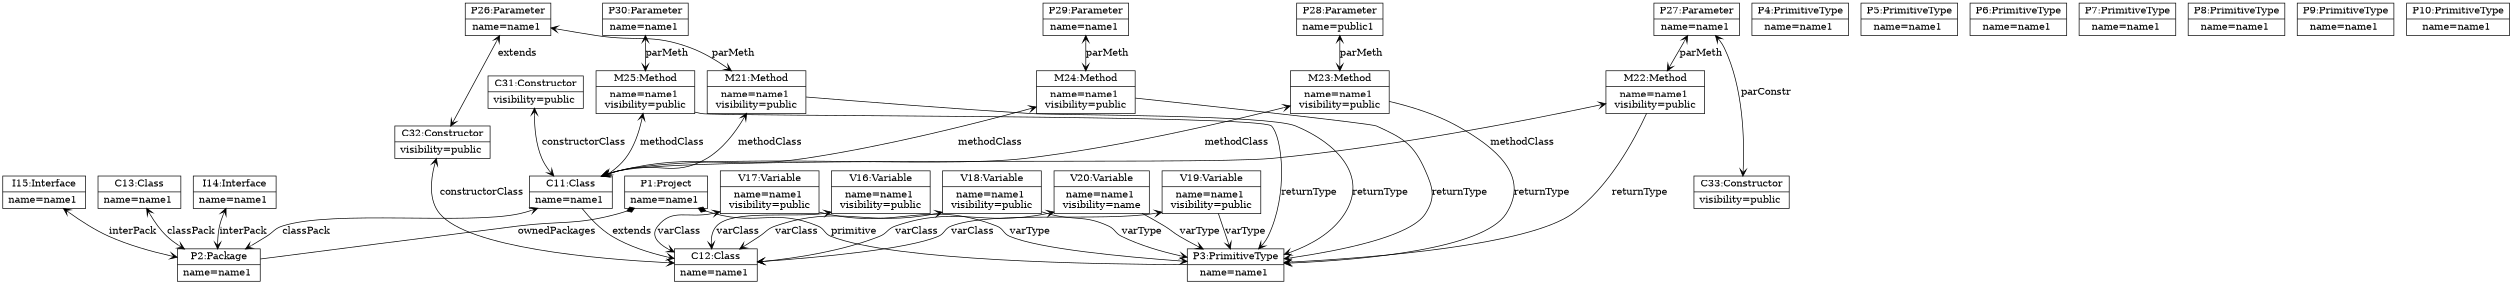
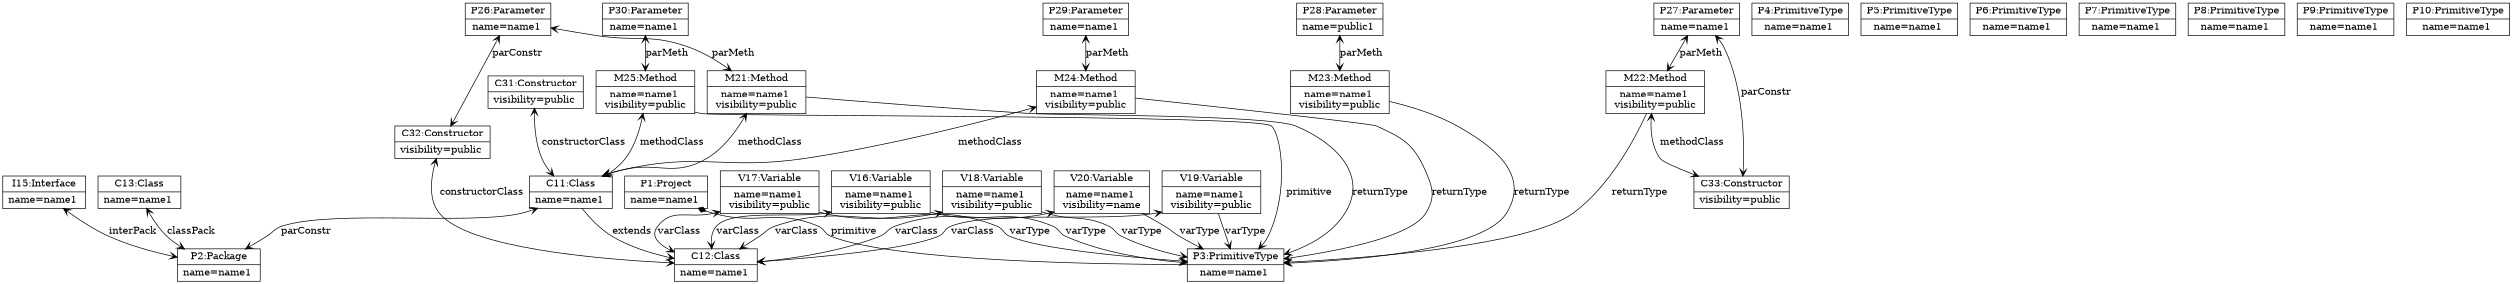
  graph {
    node [shape=record]
    edge [arrowhead=open arrowtail=open dir=both]
    n1 [label="{P1:Project| name=name1 \n}"]
    n2 [label="{P2:Package| name=name1 \n}"]
    n3 [label="{P3:PrimitiveType| name=name1 \n}"]
    n4 [label="{P4:PrimitiveType| name=name1 \n}"]
    n5 [label="{P5:PrimitiveType| name=name1 \n}"]
    n6 [label="{P6:PrimitiveType| name=name1 \n}"]
    n7 [label="{P7:PrimitiveType| name=name1 \n}"]
    n8 [label="{P8:PrimitiveType| name=name1 \n}"]
    n9 [label="{P9:PrimitiveType| name=name1 \n}"]
    n10 [label="{P10:PrimitiveType| name=name1 \n}"]
    n11 [label="{C11:Class| name=name1 \n}"]
    n12 [label="{C12:Class| name=name1 \n}"]
    n13 [label="{C13:Class| name=name1 \n}"]
-   n14 [label="{I14:Interface| name=name1 \n}"]
    n15 [label="{I15:Interface| name=name1 \n}"]
    n16 [label="{V16:Variable| name=name1 \n visibility=public \n}"]
    n17 [label="{V17:Variable| name=name1 \n visibility=public \n}"]
    n18 [label="{V18:Variable| name=name1 \n visibility=public \n}"]
    n19 [label="{V19:Variable| name=name1 \n visibility=public \n}"]
    n20 [label="{V20:Variable| name=name1 \n visibility=name \n}"]
    n21 [label="{M21:Method| name=name1 \n visibility=public \n}"]
    n22 [label="{M22:Method| name=name1 \n visibility=public \n}"]
    n23 [label="{M23:Method| name=name1 \n visibility=public \n}"]
    n24 [label="{M24:Method| name=name1 \n visibility=public \n}"]
    n25 [label="{M25:Method| name=name1 \n visibility=public \n}"]
    n26 [label="{P26:Parameter| name=name1 \n}"]
    n27 [label="{C32:Constructor| visibility=public \n}"]
    n28 [label="{P27:Parameter| name=name1 \n}"]
    n29 [label="{C33:Constructor| visibility=public \n}"]
    n30 [label="{P28:Parameter| name=public1 \n}"]
    n31 [label="{P29:Parameter| name=name1 \n}"]
    n32 [label="{P30:Parameter| name=name1 \n}"]
    n33 [label="{C31:Constructor| visibility=public \n}"]
-   n1 -- n2 [arrowhead=none arrowtail=diamond label=ownedPackages]
    n1 -- n3 [arrowhead=none arrowtail=diamond label=primitive]
-   n11 -- n2 [label=classPack]
+   n11 -- n2 [label=parConstr]
    n11 -- n12 [dir=forward label=extends]
    n13 -- n2 [label=classPack]
-   n14 -- n2 [label=interPack]
    n15 -- n2 [label=interPack]
+   n16 -- n3 [dir=forward label=varType]
    n16 -- n12 [label=varClass]
    n17 -- n3 [dir=forward label=varType]
    n17 -- n12 [label=varClass]
    n18 -- n3 [dir=forward label=varType]
    n18 -- n12 [label=varClass]
    n19 -- n3 [dir=forward label=varType]
    n19 -- n12 [label=varClass]
    n20 -- n3 [dir=forward label=varType]
    n20 -- n12 [label=varClass]
    n21 -- n3 [dir=forward label=returnType]
    n21 -- n11 [label=methodClass]
    n22 -- n3 [dir=forward label=returnType]
-   n22 -- n11 [label=methodClass]
+   n22 -- n29 [label=methodClass]
    n23 -- n3 [dir=forward label=returnType]
-   n23 -- n11 [label=methodClass]
    n24 -- n3 [dir=forward label=returnType]
    n24 -- n11 [label=methodClass]
-   n25 -- n3 [dir=forward label=returnType]
+   n25 -- n3 [dir=forward label=primitive]
    n25 -- n11 [label=methodClass]
    n26 -- n21 [label=parMeth]
-   n26 -- n27 [label=extends]
+   n26 -- n27 [label=parConstr]
    n27 -- n12 [label=constructorClass]
    n28 -- n22 [label=parMeth]
    n28 -- n29 [label=parConstr]
    n30 -- n23 [label=parMeth]
    n31 -- n24 [label=parMeth]
    n32 -- n25 [label=parMeth]
    n33 -- n11 [label=constructorClass]
  }
